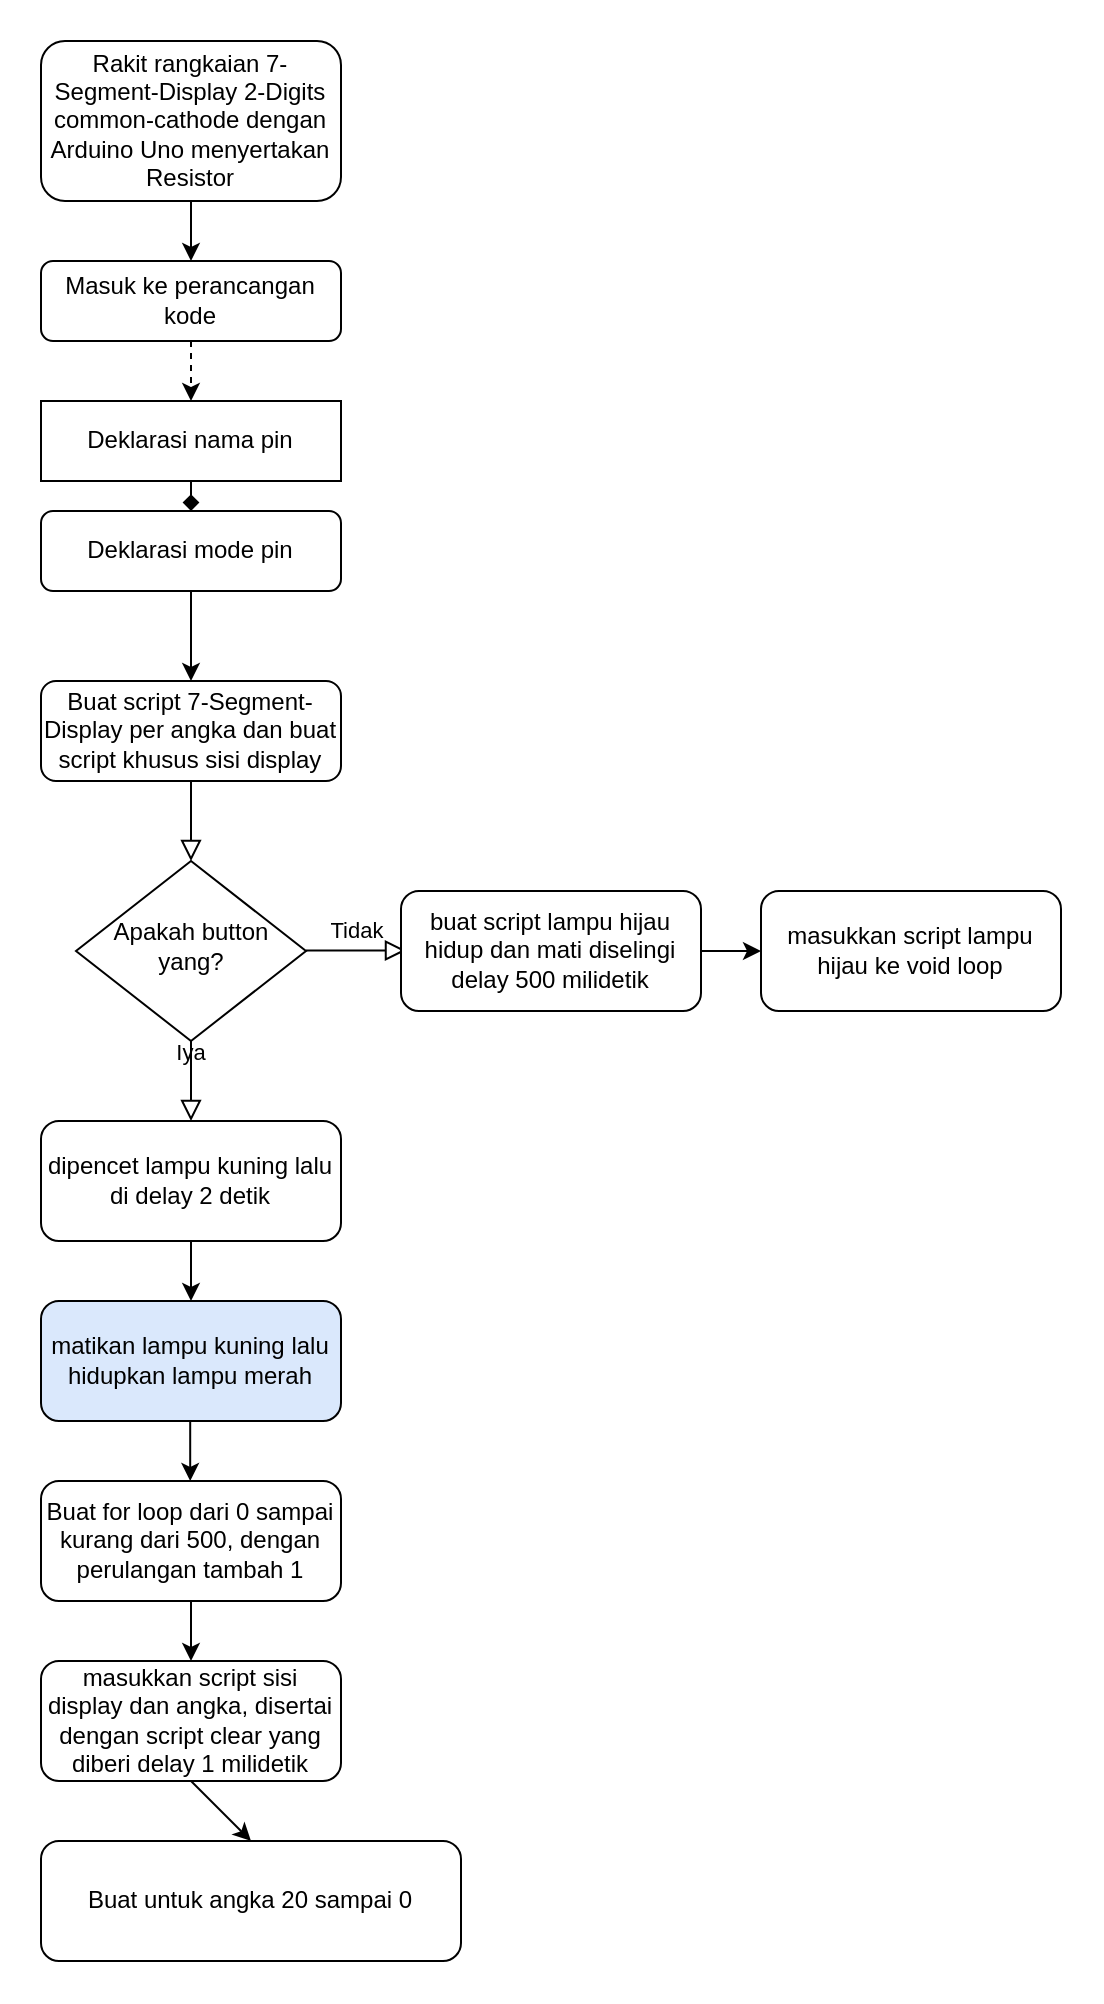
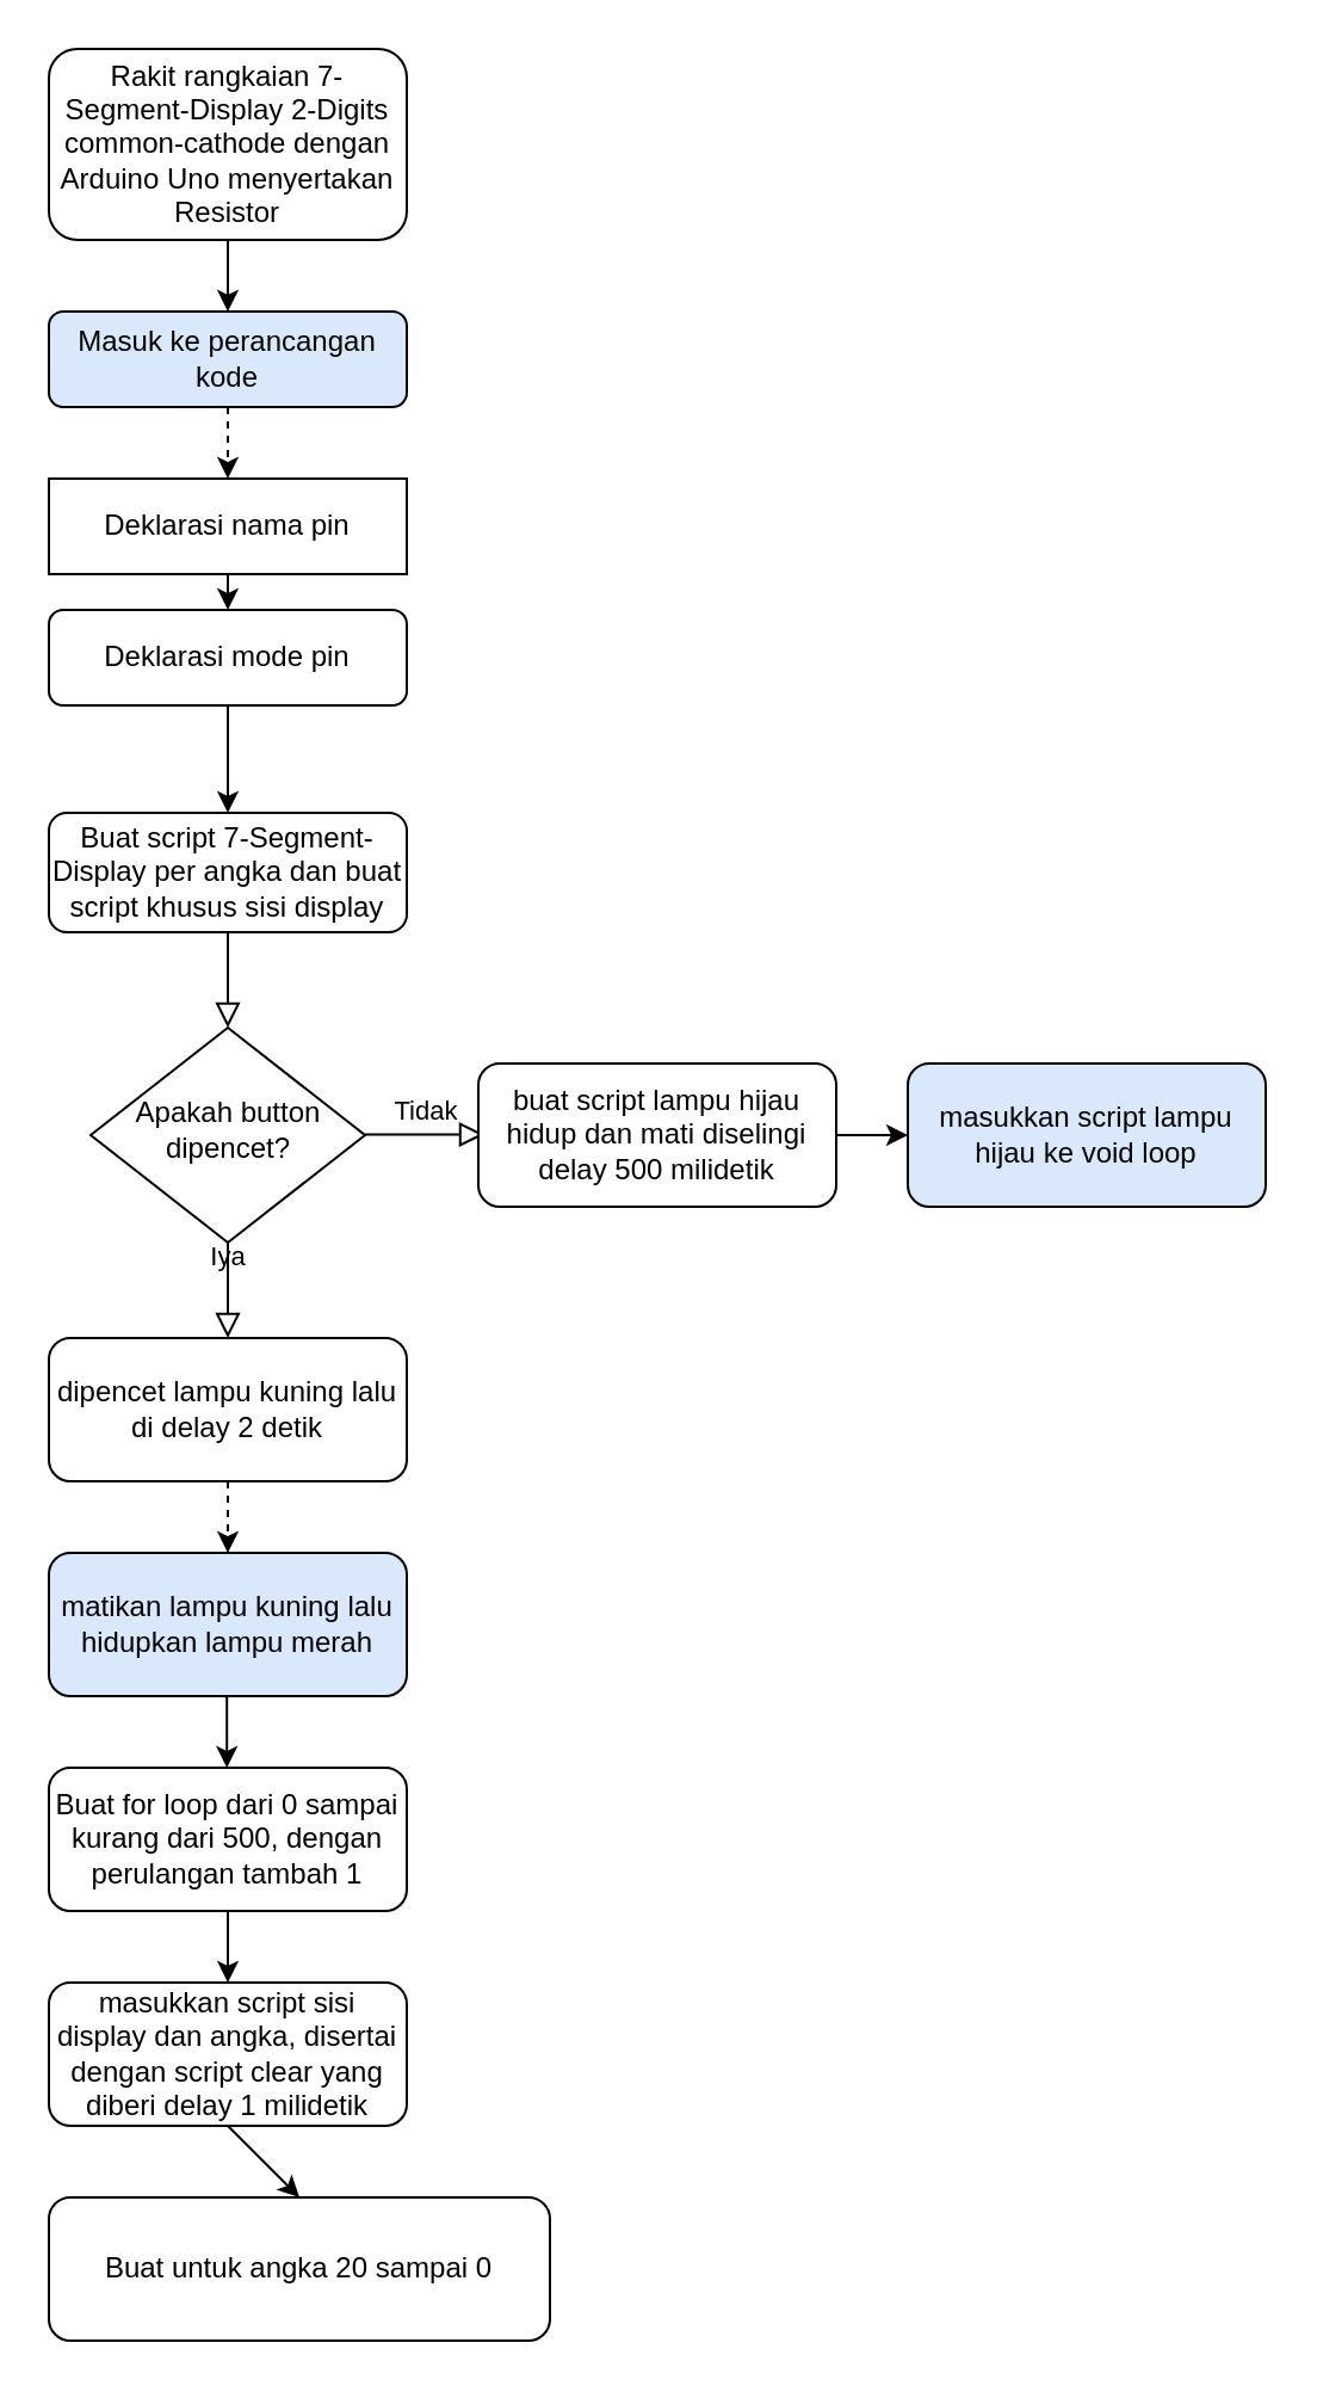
  <mxCell id="0" />
  <mxCell id="1" parent="0" />
  <mxCell id="2" value="Deklarasi nama pin" style="whiteSpace=wrap;html=1;fontSize=12;glass=0;strokeWidth=1;shadow=0;rounded=0;" parent="1" vertex="1"><mxGeometry x="20" y="200" width="150" height="40" as="geometry" /></mxCell>
  <mxCell id="3" value="Deklarasi mode pin" style="rounded=1;whiteSpace=wrap;html=1;fontSize=12;glass=0;strokeWidth=1;shadow=0;" parent="1" vertex="1"><mxGeometry x="20" y="255" width="150" height="40" as="geometry" /></mxCell>
- <mxCell id="4" value="" style="endArrow=diamond;html=1;rounded=0;exitX=0.5;exitY=1;exitDx=0;exitDy=0;entryX=0.5;entryY=0;entryDx=0;entryDy=0;" edge="1" parent="1" source="2" target="3"><mxGeometry width="50" height="50" relative="1" as="geometry"><mxPoint x="70" y="370" as="sourcePoint" /><mxPoint x="120" y="320" as="targetPoint" /></mxGeometry></mxCell>
+ <mxCell id="4" value="" style="endArrow=classic;html=1;rounded=0;exitX=0.5;exitY=1;exitDx=0;exitDy=0;entryX=0.5;entryY=0;entryDx=0;entryDy=0;" edge="1" parent="1" source="2" target="3"><mxGeometry width="50" height="50" relative="1" as="geometry"><mxPoint x="70" y="370" as="sourcePoint" /><mxPoint x="120" y="320" as="targetPoint" /></mxGeometry></mxCell>
  <mxCell id="5" value="Buat script 7-Segment-Display per angka dan buat script khusus sisi display" style="rounded=1;whiteSpace=wrap;html=1;fontSize=12;glass=0;strokeWidth=1;shadow=0;" vertex="1" parent="1"><mxGeometry x="20" y="340" width="150" height="50" as="geometry" /></mxCell>
  <mxCell id="6" value="Buat for loop dari 0 sampai kurang dari 500, dengan perulangan tambah 1" style="rounded=1;whiteSpace=wrap;html=1;fontSize=12;glass=0;strokeWidth=1;shadow=0;" vertex="1" parent="1"><mxGeometry x="20" y="740" width="150" height="60" as="geometry" /></mxCell>
  <mxCell id="7" value="" style="endArrow=classic;html=1;rounded=0;exitX=0.5;exitY=1;exitDx=0;exitDy=0;entryX=0.5;entryY=0;entryDx=0;entryDy=0;" edge="1" parent="1" source="3" target="5"><mxGeometry width="50" height="50" relative="1" as="geometry"><mxPoint x="70" y="370" as="sourcePoint" /><mxPoint x="120" y="320" as="targetPoint" /></mxGeometry></mxCell>
  <mxCell id="8" value="Rakit rangkaian 7-Segment-Display 2-Digits common-cathode dengan Arduino Uno menyertakan Resistor" style="rounded=1;whiteSpace=wrap;html=1;fontSize=12;glass=0;strokeWidth=1;shadow=0;" vertex="1" parent="1"><mxGeometry x="20" y="20" width="150" height="80" as="geometry" /></mxCell>
- <mxCell id="9" value="Masuk ke perancangan kode" style="rounded=1;whiteSpace=wrap;html=1;fontSize=12;glass=0;strokeWidth=1;shadow=0;" vertex="1" parent="1"><mxGeometry x="20" y="130" width="150" height="40" as="geometry" /></mxCell>
+ <mxCell id="9" value="Masuk ke perancangan kode" style="rounded=1;whiteSpace=wrap;html=1;fontSize=12;glass=0;strokeWidth=1;shadow=0;fillColor=#dae8fc;" vertex="1" parent="1"><mxGeometry x="20" y="130" width="150" height="40" as="geometry" /></mxCell>
  <mxCell id="10" value="" style="endArrow=classic;html=1;rounded=0;exitX=0.5;exitY=1;exitDx=0;exitDy=0;entryX=0.5;entryY=0;entryDx=0;entryDy=0;" edge="1" parent="1" source="8" target="9"><mxGeometry width="50" height="50" relative="1" as="geometry"><mxPoint x="70" y="230" as="sourcePoint" /><mxPoint x="120" y="180" as="targetPoint" /></mxGeometry></mxCell>
  <mxCell id="11" value="" style="endArrow=classic;html=1;rounded=0;entryX=0.5;entryY=0;entryDx=0;entryDy=0;exitX=0.5;exitY=1;exitDx=0;exitDy=0;dashed=1;" edge="1" parent="1" source="9" target="2"><mxGeometry width="50" height="50" relative="1" as="geometry"><mxPoint x="95" y="180" as="sourcePoint" /><mxPoint x="105" y="150" as="targetPoint" /><Array as="points" /></mxGeometry></mxCell>
  <mxCell id="12" value="masukkan script sisi display dan angka, disertai dengan script clear yang diberi delay 1 milidetik" style="rounded=1;whiteSpace=wrap;html=1;fontSize=12;glass=0;strokeWidth=1;shadow=0;" vertex="1" parent="1"><mxGeometry x="20" y="830" width="150" height="60" as="geometry" /></mxCell>
  <mxCell id="13" value="Buat untuk angka 20 sampai 0" style="rounded=1;whiteSpace=wrap;html=1;fontSize=12;glass=0;strokeWidth=1;shadow=0;" vertex="1" parent="1"><mxGeometry x="20" y="920" width="210" height="60" as="geometry" /></mxCell>
  <mxCell id="14" value="" style="endArrow=classic;html=1;rounded=0;exitX=0.5;exitY=1;exitDx=0;exitDy=0;entryX=0.5;entryY=0;entryDx=0;entryDy=0;" edge="1" parent="1" source="12" target="13"><mxGeometry width="50" height="50" relative="1" as="geometry"><mxPoint x="70" y="1000" as="sourcePoint" /><mxPoint x="120" y="950" as="targetPoint" /></mxGeometry></mxCell>
  <mxCell id="15" value="" style="endArrow=classic;html=1;rounded=0;exitX=0.5;exitY=1;exitDx=0;exitDy=0;entryX=0.5;entryY=0;entryDx=0;entryDy=0;" edge="1" parent="1" target="12"><mxGeometry width="50" height="50" relative="1" as="geometry"><mxPoint x="95" y="800" as="sourcePoint" /><mxPoint x="120" y="810" as="targetPoint" /></mxGeometry></mxCell>
  <mxCell id="16" value="Tidak" style="edgeStyle=orthogonalEdgeStyle;rounded=0;html=1;jettySize=auto;orthogonalLoop=1;fontSize=11;endArrow=block;endFill=0;endSize=8;strokeWidth=1;shadow=0;labelBackgroundColor=none;" edge="1" parent="1"><mxGeometry y="10" relative="1" as="geometry"><mxPoint as="offset" /><mxPoint x="152.5" y="474.75" as="sourcePoint" /><mxPoint x="202.5" y="474.75" as="targetPoint" /></mxGeometry></mxCell>
- <mxCell id="17" value="Apakah button yang?" style="rhombus;whiteSpace=wrap;html=1;shadow=0;fontFamily=Helvetica;fontSize=12;align=center;strokeWidth=1;spacing=6;spacingTop=-4;" vertex="1" parent="1"><mxGeometry x="37.5" y="430" width="115" height="90" as="geometry" /></mxCell>
+ <mxCell id="17" value="Apakah button dipencet?" style="rhombus;whiteSpace=wrap;html=1;shadow=0;fontFamily=Helvetica;fontSize=12;align=center;strokeWidth=1;spacing=6;spacingTop=-4;" vertex="1" parent="1"><mxGeometry x="37.5" y="430" width="115" height="90" as="geometry" /></mxCell>
  <mxCell id="18" value="" style="edgeStyle=orthogonalEdgeStyle;rounded=0;html=1;jettySize=auto;orthogonalLoop=1;fontSize=11;endArrow=block;endFill=0;endSize=8;strokeWidth=1;shadow=0;labelBackgroundColor=none;exitX=0.5;exitY=1;exitDx=0;exitDy=0;" edge="1" parent="1" source="5" target="17"><mxGeometry y="10" relative="1" as="geometry"><mxPoint as="offset" /><mxPoint x="80" y="420" as="sourcePoint" /><mxPoint x="95" y="420" as="targetPoint" /><Array as="points" /></mxGeometry></mxCell>
  <mxCell id="19" value="Iya" style="edgeStyle=orthogonalEdgeStyle;rounded=0;html=1;jettySize=auto;orthogonalLoop=1;fontSize=11;endArrow=block;endFill=0;endSize=8;strokeWidth=1;shadow=0;labelBackgroundColor=none;exitX=0.5;exitY=1;exitDx=0;exitDy=0;" edge="1" parent="1" source="17"><mxGeometry x="0.012" y="14" relative="1" as="geometry"><mxPoint as="offset" /><mxPoint x="100" y="540" as="sourcePoint" /><mxPoint x="95" y="560" as="targetPoint" /></mxGeometry></mxCell>
  <mxCell id="20" value="buat script lampu hijau hidup dan mati diselingi delay 500 milidetik" style="rounded=1;whiteSpace=wrap;html=1;fontSize=12;glass=0;strokeWidth=1;shadow=0;" vertex="1" parent="1"><mxGeometry x="200" y="445" width="150" height="60" as="geometry" /></mxCell>
- <mxCell id="21" value="masukkan script lampu hijau ke void loop" style="rounded=1;whiteSpace=wrap;html=1;fontSize=12;glass=0;strokeWidth=1;shadow=0;" vertex="1" parent="1"><mxGeometry x="380" y="445" width="150" height="60" as="geometry" /></mxCell>
+ <mxCell id="21" value="masukkan script lampu hijau ke void loop" style="rounded=1;whiteSpace=wrap;html=1;fontSize=12;glass=0;strokeWidth=1;shadow=0;fillColor=#dae8fc;" vertex="1" parent="1"><mxGeometry x="380" y="445" width="150" height="60" as="geometry" /></mxCell>
  <mxCell id="22" value="" style="endArrow=classic;html=1;rounded=0;entryX=0;entryY=0.5;entryDx=0;entryDy=0;exitX=1;exitY=0.5;exitDx=0;exitDy=0;" edge="1" parent="1" source="20" target="21"><mxGeometry width="50" height="50" relative="1" as="geometry"><mxPoint x="310" y="520" as="sourcePoint" /><mxPoint x="360" y="470" as="targetPoint" /></mxGeometry></mxCell>
  <mxCell id="23" value="dipencet lampu kuning lalu di delay 2 detik" style="rounded=1;whiteSpace=wrap;html=1;fontSize=12;glass=0;strokeWidth=1;shadow=0;" vertex="1" parent="1"><mxGeometry x="20" y="560" width="150" height="60" as="geometry" /></mxCell>
  <mxCell id="24" value="matikan lampu kuning lalu hidupkan lampu merah" style="rounded=1;whiteSpace=wrap;html=1;fontSize=12;glass=0;strokeWidth=1;shadow=0;fillColor=#dae8fc;" vertex="1" parent="1"><mxGeometry x="20" y="650" width="150" height="60" as="geometry" /></mxCell>
- <mxCell id="25" value="" style="endArrow=classic;html=1;rounded=0;exitX=0.5;exitY=1;exitDx=0;exitDy=0;entryX=0.5;entryY=0;entryDx=0;entryDy=0;" edge="1" parent="1" source="23" target="24"><mxGeometry width="50" height="50" relative="1" as="geometry"><mxPoint x="160" y="670" as="sourcePoint" /><mxPoint x="210" y="620" as="targetPoint" /></mxGeometry></mxCell>
+ <mxCell id="25" value="" style="endArrow=classic;html=1;rounded=0;exitX=0.5;exitY=1;exitDx=0;exitDy=0;entryX=0.5;entryY=0;entryDx=0;entryDy=0;dashed=1;" edge="1" parent="1" source="23" target="24"><mxGeometry width="50" height="50" relative="1" as="geometry"><mxPoint x="160" y="670" as="sourcePoint" /><mxPoint x="210" y="620" as="targetPoint" /></mxGeometry></mxCell>
  <mxCell id="26" value="" style="endArrow=classic;html=1;rounded=0;exitX=0.5;exitY=1;exitDx=0;exitDy=0;entryX=0.5;entryY=0;entryDx=0;entryDy=0;" edge="1" parent="1"><mxGeometry width="50" height="50" relative="1" as="geometry"><mxPoint x="94.6" y="710" as="sourcePoint" /><mxPoint x="94.6" y="740" as="targetPoint" /></mxGeometry></mxCell>
